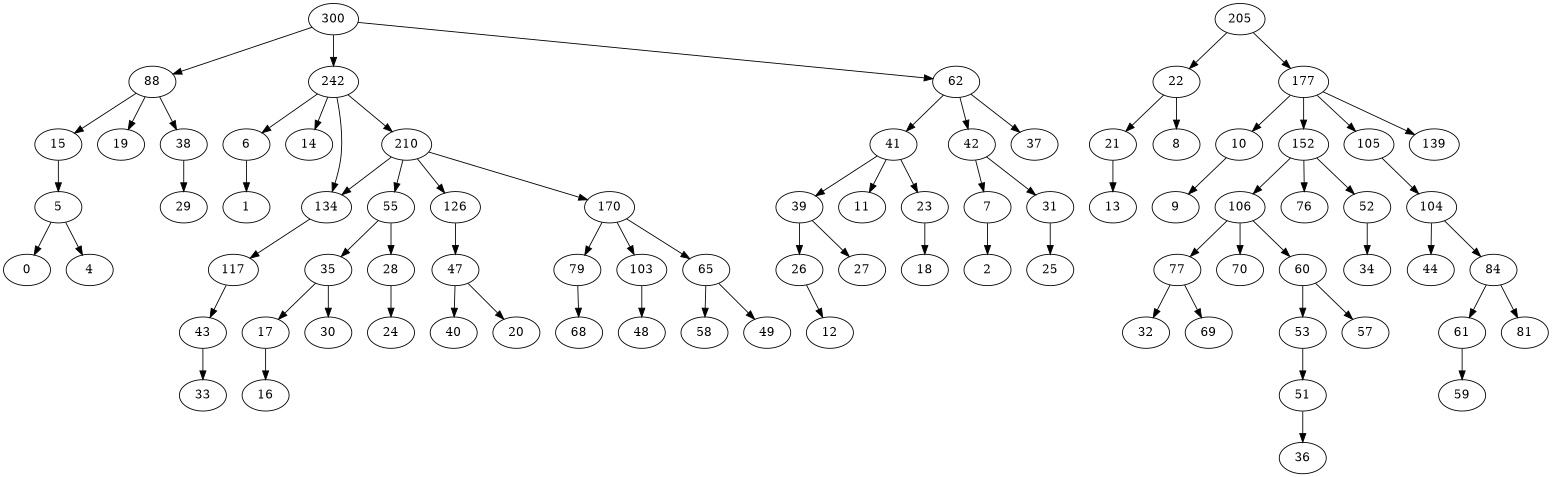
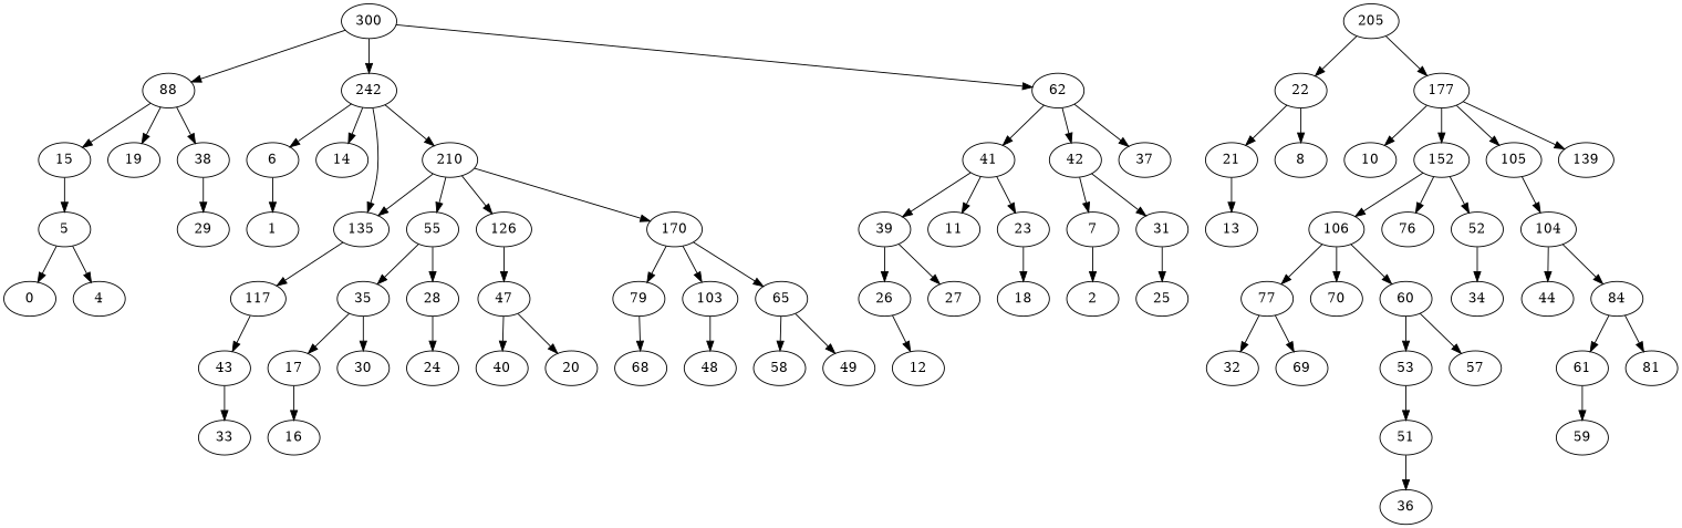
  digraph {
    300
    88
    242
    62
    15
    19
    38
    6
    14
    210
-   134
+   134 [label=135]
    41
    42
    37
    5
    29
    1
    55
    126
    170
    117
    39
    11
    23
    7
    31
    35
    28
    47
    n30 [label=79]
    103
    65
    205
    22
    177
    43
    0
    4
    26
    27
    18
    2
    25
    12
    17
    30
    24
    40
    20
    68
    48
    58
    49
    21
    8
    10
    152
    105
    139
    33
    16
    13
-   9
    106
    76
    52
    104
    77
    70
    60
    34
    44
    84
    32
    69
    53
    57
    61
    81
    51
    59
    36
    300 -> 88
    300 -> 242
    300 -> 62
    88 -> 15
    88 -> 19
    88 -> 38
    242 -> 6
    242 -> 14
    242 -> 210
    242 -> 134
    62 -> 41
    62 -> 42
    62 -> 37
    15 -> 5
    38 -> 29
    6 -> 1
    210 -> 134
    210 -> 55
    210 -> 126
    210 -> 170
    134 -> 117
    41 -> 39
    41 -> 11
    41 -> 23
    42 -> 7
    42 -> 31
    5 -> 0
    5 -> 4
    55 -> 35
    55 -> 28
    126 -> 47
    170 -> n30
    170 -> 103
    170 -> 65
    117 -> 43
    39 -> 26
    39 -> 27
    23 -> 18
    7 -> 2
    31 -> 25
    35 -> 17
    35 -> 30
    28 -> 24
    47 -> 40
    47 -> 20
    n30 -> 68
    103 -> 48
    65 -> 58
    65 -> 49
    205 -> 22
    205 -> 177
    22 -> 21
    22 -> 8
    177 -> 10
    177 -> 152
    177 -> 105
    177 -> 139
    43 -> 33
    26 -> 12
    17 -> 16
    21 -> 13
-   10 -> 9
    152 -> 106
    152 -> 76
    152 -> 52
    105 -> 104
    106 -> 77
    106 -> 70
    106 -> 60
    52 -> 34
    104 -> 44
    104 -> 84
    77 -> 32
    77 -> 69
    60 -> 53
    60 -> 57
    84 -> 61
    84 -> 81
    53 -> 51
    61 -> 59
    51 -> 36
  }
